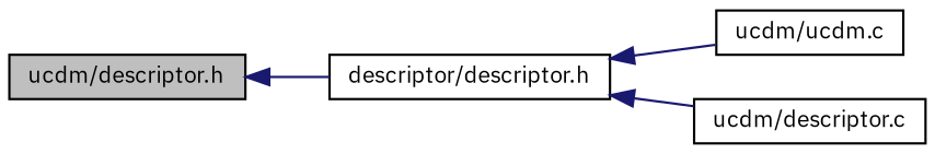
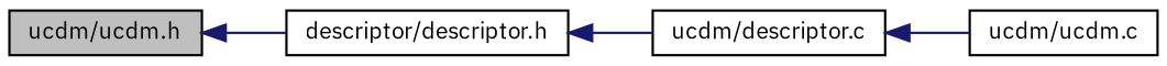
  digraph {
    fontname="IBM Plex Sans"
    rankdir=LR
    node [color=black fontname="IBM Plex Sans" fontsize=10 shape=record]
    edge [color=midnightblue dir=back fontname="IBM Plex Sans" fontsize=10 labelfontname=Helvetica labelfontsize=10 style=solid]
-   n1 [fillcolor=grey75 fontcolor=black height=0.2 label="ucdm/descriptor.h" style=filled width=0.4]
+   n1 [fillcolor=grey75 fontcolor=black height=0.2 label="ucdm/ucdm.h" style=filled width=0.4]
    n2 [height=0.2 label="descriptor/descriptor.h" width=0.4]
    n3 [height=0.2 label="ucdm/ucdm.c" width=0.4]
    n4 [height=0.2 label="ucdm/descriptor.c" width=0.4]
    n1 -> n2
-   n2 -> n3
+   n4 -> n3
    n2 -> n4
  }
